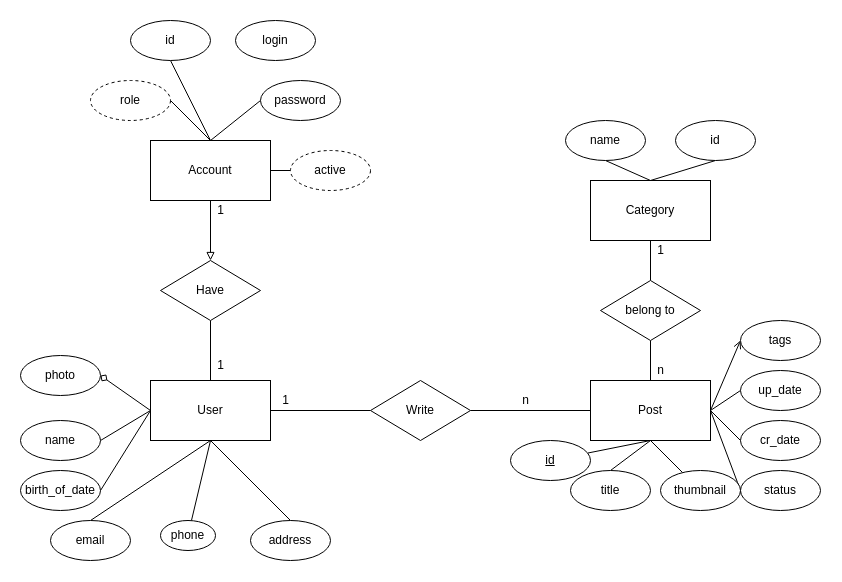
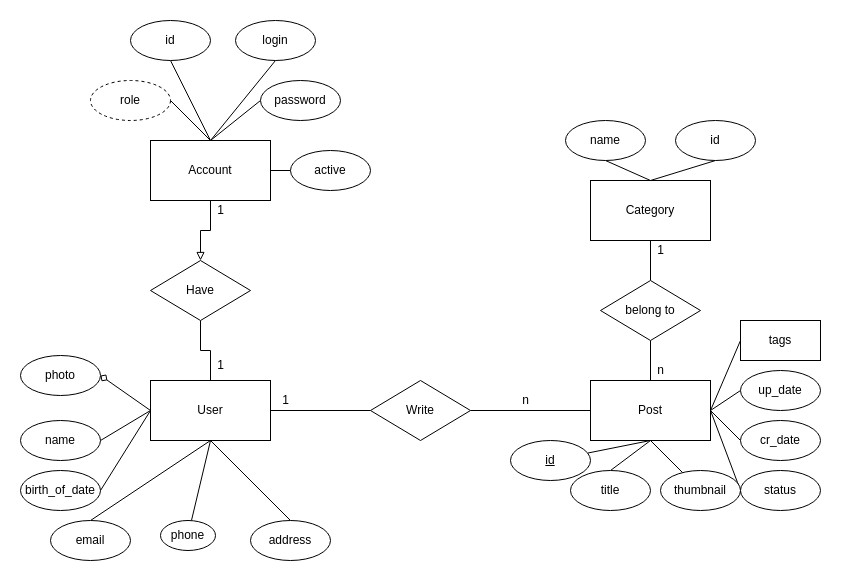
  <mxCell id="0" />
  <mxCell id="1" parent="0" />
  <mxCell id="2" style="edgeStyle=orthogonalEdgeStyle;rounded=0;orthogonalLoop=1;jettySize=auto;html=1;exitX=0.5;exitY=0;exitDx=0;exitDy=0;entryX=0.5;entryY=1;entryDx=0;entryDy=0;endArrow=none;endFill=0;" parent="1" source="10" target="27" edge="1"><mxGeometry relative="1" as="geometry" /></mxCell>
  <mxCell id="3" style="edgeStyle=orthogonalEdgeStyle;rounded=0;orthogonalLoop=1;jettySize=auto;html=1;exitX=1;exitY=0.5;exitDx=0;exitDy=0;entryX=0;entryY=0.5;entryDx=0;entryDy=0;endArrow=none;endFill=0;" parent="1" source="10" target="30" edge="1"><mxGeometry relative="1" as="geometry" /></mxCell>
  <mxCell id="4" style="edgeStyle=none;rounded=0;orthogonalLoop=1;jettySize=auto;html=1;exitX=0;exitY=0.5;exitDx=0;exitDy=0;entryX=1;entryY=0.5;entryDx=0;entryDy=0;endArrow=none;endFill=0;" parent="1" source="10" target="55" edge="1"><mxGeometry relative="1" as="geometry" /></mxCell>
  <mxCell id="5" style="edgeStyle=none;rounded=0;orthogonalLoop=1;jettySize=auto;html=1;exitX=0;exitY=0.5;exitDx=0;exitDy=0;entryX=1;entryY=0.5;entryDx=0;entryDy=0;endArrow=none;endFill=0;" parent="1" source="10" target="53" edge="1"><mxGeometry relative="1" as="geometry" /></mxCell>
  <mxCell id="6" style="edgeStyle=none;rounded=0;orthogonalLoop=1;jettySize=auto;html=1;exitX=0.5;exitY=1;exitDx=0;exitDy=0;entryX=0.5;entryY=0;entryDx=0;entryDy=0;endArrow=none;endFill=0;" parent="1" source="10" target="51" edge="1"><mxGeometry relative="1" as="geometry" /></mxCell>
  <mxCell id="7" style="edgeStyle=none;rounded=0;orthogonalLoop=1;jettySize=auto;html=1;exitX=0.5;exitY=1;exitDx=0;exitDy=0;endArrow=none;endFill=0;" parent="1" source="10" target="52" edge="1"><mxGeometry relative="1" as="geometry" /></mxCell>
  <mxCell id="8" style="edgeStyle=none;rounded=0;orthogonalLoop=1;jettySize=auto;html=1;exitX=0.5;exitY=1;exitDx=0;exitDy=0;entryX=0.5;entryY=0;entryDx=0;entryDy=0;endArrow=none;endFill=0;" parent="1" source="10" target="50" edge="1"><mxGeometry relative="1" as="geometry" /></mxCell>
  <mxCell id="9" style="edgeStyle=none;rounded=0;orthogonalLoop=1;jettySize=auto;html=1;exitX=0;exitY=0.5;exitDx=0;exitDy=0;entryX=1;entryY=0.5;entryDx=0;entryDy=0;endArrow=diamond;endFill=0;" parent="1" source="10" target="60" edge="1"><mxGeometry relative="1" as="geometry" /></mxCell>
  <mxCell id="10" value="User" style="rounded=0;whiteSpace=wrap;html=1;" parent="1" vertex="1"><mxGeometry x="150" y="380" width="120" height="60" as="geometry" /></mxCell>
  <mxCell id="11" style="edgeStyle=orthogonalEdgeStyle;rounded=0;orthogonalLoop=1;jettySize=auto;html=1;exitX=0;exitY=0.5;exitDx=0;exitDy=0;entryX=1;entryY=0.5;entryDx=0;entryDy=0;endArrow=none;endFill=0;" parent="1" source="19" target="30" edge="1"><mxGeometry relative="1" as="geometry" /></mxCell>
- <mxCell id="12" style="edgeStyle=none;rounded=0;orthogonalLoop=1;jettySize=auto;html=1;exitX=1;exitY=0.5;exitDx=0;exitDy=0;entryX=0;entryY=0.5;entryDx=0;entryDy=0;endArrow=open;endFill=0;" parent="1" source="19" target="49" edge="1"><mxGeometry relative="1" as="geometry" /></mxCell>
+ <mxCell id="12" style="edgeStyle=none;rounded=0;orthogonalLoop=1;jettySize=auto;html=1;exitX=1;exitY=0.5;exitDx=0;exitDy=0;entryX=0;entryY=0.5;entryDx=0;entryDy=0;endArrow=none;endFill=0;" parent="1" source="19" target="49" edge="1"><mxGeometry relative="1" as="geometry" /></mxCell>
  <mxCell id="13" style="edgeStyle=none;rounded=0;orthogonalLoop=1;jettySize=auto;html=1;exitX=1;exitY=0.5;exitDx=0;exitDy=0;entryX=0;entryY=0.5;entryDx=0;entryDy=0;endArrow=none;endFill=0;" parent="1" source="19" target="43" edge="1"><mxGeometry relative="1" as="geometry" /></mxCell>
  <mxCell id="14" style="edgeStyle=none;rounded=0;orthogonalLoop=1;jettySize=auto;html=1;exitX=1;exitY=0.5;exitDx=0;exitDy=0;entryX=0;entryY=0.5;entryDx=0;entryDy=0;endArrow=none;endFill=0;" parent="1" source="19" target="44" edge="1"><mxGeometry relative="1" as="geometry" /></mxCell>
  <mxCell id="15" style="edgeStyle=none;rounded=0;orthogonalLoop=1;jettySize=auto;html=1;exitX=1;exitY=0.5;exitDx=0;exitDy=0;entryX=0;entryY=0.5;entryDx=0;entryDy=0;endArrow=none;endFill=0;" parent="1" source="19" target="56" edge="1"><mxGeometry relative="1" as="geometry" /></mxCell>
  <mxCell id="16" style="edgeStyle=none;rounded=0;orthogonalLoop=1;jettySize=auto;html=1;exitX=0.5;exitY=1;exitDx=0;exitDy=0;endArrow=none;endFill=0;" parent="1" source="19" target="58" edge="1"><mxGeometry relative="1" as="geometry" /></mxCell>
  <mxCell id="17" style="edgeStyle=none;rounded=0;orthogonalLoop=1;jettySize=auto;html=1;exitX=0.5;exitY=1;exitDx=0;exitDy=0;entryX=0.5;entryY=0;entryDx=0;entryDy=0;endArrow=none;endFill=0;" parent="1" source="19" target="57" edge="1"><mxGeometry relative="1" as="geometry" /></mxCell>
  <mxCell id="18" style="rounded=0;orthogonalLoop=1;jettySize=auto;html=1;exitX=0.5;exitY=1;exitDx=0;exitDy=0;endArrow=none;endFill=0;" parent="1" source="19" target="59" edge="1"><mxGeometry relative="1" as="geometry" /></mxCell>
  <mxCell id="19" value="Post" style="rounded=0;whiteSpace=wrap;html=1;" parent="1" vertex="1"><mxGeometry x="590" y="380" width="120" height="60" as="geometry" /></mxCell>
  <mxCell id="20" style="edgeStyle=orthogonalEdgeStyle;rounded=0;orthogonalLoop=1;jettySize=auto;html=1;exitX=0.5;exitY=1;exitDx=0;exitDy=0;endArrow=block;endFill=0;" parent="1" source="26" target="27" edge="1"><mxGeometry relative="1" as="geometry" /></mxCell>
  <mxCell id="21" style="edgeStyle=none;rounded=0;orthogonalLoop=1;jettySize=auto;html=1;exitX=0.5;exitY=0;exitDx=0;exitDy=0;entryX=1;entryY=0.5;entryDx=0;entryDy=0;endArrow=none;endFill=0;" parent="1" source="26" target="39" edge="1"><mxGeometry relative="1" as="geometry" /></mxCell>
  <mxCell id="22" style="edgeStyle=none;rounded=0;orthogonalLoop=1;jettySize=auto;html=1;exitX=0.5;exitY=0;exitDx=0;exitDy=0;entryX=0.5;entryY=1;entryDx=0;entryDy=0;endArrow=none;endFill=0;" parent="1" source="26" target="40" edge="1"><mxGeometry relative="1" as="geometry" /></mxCell>
+ <mxCell id="23" style="edgeStyle=none;rounded=0;orthogonalLoop=1;jettySize=auto;html=1;exitX=0.5;exitY=0;exitDx=0;exitDy=0;entryX=0.5;entryY=1;entryDx=0;entryDy=0;endArrow=none;endFill=0;" parent="1" source="26" target="42" edge="1"><mxGeometry relative="1" as="geometry" /></mxCell>
  <mxCell id="24" style="edgeStyle=none;rounded=0;orthogonalLoop=1;jettySize=auto;html=1;exitX=0.5;exitY=0;exitDx=0;exitDy=0;entryX=0;entryY=0.5;entryDx=0;entryDy=0;endArrow=none;endFill=0;" parent="1" source="26" target="41" edge="1"><mxGeometry relative="1" as="geometry" /></mxCell>
  <mxCell id="25" style="edgeStyle=none;rounded=0;orthogonalLoop=1;jettySize=auto;html=1;exitX=1;exitY=0.5;exitDx=0;exitDy=0;entryX=0;entryY=0.5;entryDx=0;entryDy=0;endArrow=none;endFill=0;" parent="1" source="26" target="54" edge="1"><mxGeometry relative="1" as="geometry" /></mxCell>
  <mxCell id="26" value="Account" style="rounded=0;whiteSpace=wrap;html=1;" parent="1" vertex="1"><mxGeometry x="150" y="140" width="120" height="60" as="geometry" /></mxCell>
- <mxCell id="27" value="Have" style="rhombus;whiteSpace=wrap;html=1;" parent="1" vertex="1"><mxGeometry x="160" y="260" width="100" height="60" as="geometry" /></mxCell>
+ <mxCell id="27" value="Have" style="rhombus;whiteSpace=wrap;html=1;" parent="1" vertex="1"><mxGeometry x="150" y="260" width="100" height="60" as="geometry" /></mxCell>
  <mxCell id="28" value="1" style="text;html=1;align=center;verticalAlign=middle;resizable=0;points=[];autosize=1;strokeColor=none;fillColor=none;" parent="1" vertex="1"><mxGeometry x="205" y="195" width="30" height="30" as="geometry" /></mxCell>
  <mxCell id="29" value="1" style="text;html=1;align=center;verticalAlign=middle;resizable=0;points=[];autosize=1;strokeColor=none;fillColor=none;" parent="1" vertex="1"><mxGeometry x="205" y="350" width="30" height="30" as="geometry" /></mxCell>
  <mxCell id="30" value="Write" style="rhombus;whiteSpace=wrap;html=1;" parent="1" vertex="1"><mxGeometry x="370" y="380" width="100" height="60" as="geometry" /></mxCell>
  <mxCell id="31" value="1" style="text;html=1;align=center;verticalAlign=middle;resizable=0;points=[];autosize=1;strokeColor=none;fillColor=none;" parent="1" vertex="1"><mxGeometry x="270" y="385" width="30" height="30" as="geometry" /></mxCell>
  <mxCell id="32" value="n" style="text;html=1;align=center;verticalAlign=middle;resizable=0;points=[];autosize=1;strokeColor=none;fillColor=none;" parent="1" vertex="1"><mxGeometry x="510" y="385" width="30" height="30" as="geometry" /></mxCell>
  <mxCell id="33" style="edgeStyle=orthogonalEdgeStyle;rounded=0;orthogonalLoop=1;jettySize=auto;html=1;exitX=0.5;exitY=1;exitDx=0;exitDy=0;endArrow=none;endFill=0;" parent="1" source="34" target="36" edge="1"><mxGeometry relative="1" as="geometry" /></mxCell>
  <mxCell id="34" value="Category" style="rounded=0;whiteSpace=wrap;html=1;" parent="1" vertex="1"><mxGeometry x="590" y="180" width="120" height="60" as="geometry" /></mxCell>
  <mxCell id="35" style="edgeStyle=orthogonalEdgeStyle;rounded=0;orthogonalLoop=1;jettySize=auto;html=1;exitX=0.5;exitY=1;exitDx=0;exitDy=0;endArrow=none;endFill=0;" parent="1" source="36" target="19" edge="1"><mxGeometry relative="1" as="geometry" /></mxCell>
  <mxCell id="36" value="belong to" style="rhombus;whiteSpace=wrap;html=1;" parent="1" vertex="1"><mxGeometry x="600" y="280" width="100" height="60" as="geometry" /></mxCell>
  <mxCell id="37" value="n" style="text;html=1;align=center;verticalAlign=middle;resizable=0;points=[];autosize=1;strokeColor=none;fillColor=none;" parent="1" vertex="1"><mxGeometry x="645" y="355" width="30" height="30" as="geometry" /></mxCell>
  <mxCell id="38" value="1" style="text;html=1;align=center;verticalAlign=middle;resizable=0;points=[];autosize=1;strokeColor=none;fillColor=none;" parent="1" vertex="1"><mxGeometry x="645" y="235" width="30" height="30" as="geometry" /></mxCell>
  <mxCell id="39" value="role" style="ellipse;whiteSpace=wrap;html=1;dashed=1;" parent="1" vertex="1"><mxGeometry x="90" y="80" width="80" height="40" as="geometry" /></mxCell>
  <mxCell id="40" value="id" style="ellipse;whiteSpace=wrap;html=1;" parent="1" vertex="1"><mxGeometry x="130" y="20" width="80" height="40" as="geometry" /></mxCell>
  <mxCell id="41" value="password" style="ellipse;whiteSpace=wrap;html=1;" parent="1" vertex="1"><mxGeometry x="260" y="80" width="80" height="40" as="geometry" /></mxCell>
  <mxCell id="42" value="login" style="ellipse;whiteSpace=wrap;html=1;" parent="1" vertex="1"><mxGeometry x="235" y="20" width="80" height="40" as="geometry" /></mxCell>
  <mxCell id="43" value="up_date" style="ellipse;whiteSpace=wrap;html=1;" parent="1" vertex="1"><mxGeometry x="740" y="370" width="80" height="40" as="geometry" /></mxCell>
  <mxCell id="44" value="cr_date" style="ellipse;whiteSpace=wrap;html=1;" parent="1" vertex="1"><mxGeometry x="740" y="420" width="80" height="40" as="geometry" /></mxCell>
  <mxCell id="45" style="edgeStyle=none;rounded=0;orthogonalLoop=1;jettySize=auto;html=1;exitX=0.5;exitY=1;exitDx=0;exitDy=0;entryX=0.5;entryY=0;entryDx=0;entryDy=0;endArrow=none;endFill=0;" parent="1" source="46" target="34" edge="1"><mxGeometry relative="1" as="geometry" /></mxCell>
  <mxCell id="46" value="name" style="ellipse;whiteSpace=wrap;html=1;" parent="1" vertex="1"><mxGeometry x="565" width="80" height="40" as="geometry" y="120" /></mxCell>
  <mxCell id="47" style="edgeStyle=none;rounded=0;orthogonalLoop=1;jettySize=auto;html=1;exitX=0.5;exitY=1;exitDx=0;exitDy=0;entryX=0.5;entryY=0;entryDx=0;entryDy=0;endArrow=none;endFill=0;" parent="1" source="48" target="34" edge="1"><mxGeometry relative="1" as="geometry" /></mxCell>
  <mxCell id="48" value="id" style="ellipse;whiteSpace=wrap;html=1;" parent="1" vertex="1"><mxGeometry x="675" width="80" height="40" as="geometry" y="120" /></mxCell>
- <mxCell id="49" value="tags" style="ellipse;whiteSpace=wrap;html=1;" parent="1" vertex="1"><mxGeometry x="740" y="320" width="80" height="40" as="geometry" /></mxCell>
+ <mxCell id="49" value="tags" style="whiteSpace=wrap;html=1;rounded=0;" parent="1" vertex="1"><mxGeometry x="740" y="320" width="80" height="40" as="geometry" /></mxCell>
  <mxCell id="50" value="address" style="ellipse;whiteSpace=wrap;html=1;" parent="1" vertex="1"><mxGeometry x="250" y="520" width="80" height="40" as="geometry" /></mxCell>
  <mxCell id="51" value="email" style="ellipse;whiteSpace=wrap;html=1;" parent="1" vertex="1"><mxGeometry x="50" y="520" width="80" height="40" as="geometry" /></mxCell>
  <mxCell id="52" value="phone" style="ellipse;whiteSpace=wrap;html=1;" parent="1" vertex="1"><mxGeometry x="160" y="520" width="55" height="30" as="geometry" /></mxCell>
  <mxCell id="53" value="birth_of_date" style="ellipse;whiteSpace=wrap;html=1;" parent="1" vertex="1"><mxGeometry x="20" y="470" width="80" height="40" as="geometry" /></mxCell>
- <mxCell id="54" value="active" style="ellipse;whiteSpace=wrap;html=1;dashed=1;" parent="1" vertex="1"><mxGeometry x="290" y="150" width="80" height="40" as="geometry" /></mxCell>
+ <mxCell id="54" value="active" style="ellipse;whiteSpace=wrap;html=1;" parent="1" vertex="1"><mxGeometry x="290" y="150" width="80" height="40" as="geometry" /></mxCell>
  <mxCell id="55" value="name" style="ellipse;whiteSpace=wrap;html=1;" parent="1" vertex="1"><mxGeometry x="20" y="420" width="80" height="40" as="geometry" /></mxCell>
  <mxCell id="56" value="status" style="ellipse;whiteSpace=wrap;html=1;" parent="1" vertex="1"><mxGeometry x="740" y="470" width="80" height="40" as="geometry" /></mxCell>
  <mxCell id="57" value="title" style="ellipse;whiteSpace=wrap;html=1;" parent="1" vertex="1"><mxGeometry x="570" y="470" width="80" height="40" as="geometry" /></mxCell>
  <mxCell id="58" value="id" style="ellipse;whiteSpace=wrap;html=1;fontStyle=4" parent="1" vertex="1"><mxGeometry x="510" y="440" width="80" height="40" as="geometry" /></mxCell>
  <mxCell id="59" value="thumbnail" style="ellipse;whiteSpace=wrap;html=1;" parent="1" vertex="1"><mxGeometry x="660" y="470" width="80" height="40" as="geometry" /></mxCell>
  <mxCell id="60" value="photo" style="ellipse;whiteSpace=wrap;html=1;" parent="1" vertex="1"><mxGeometry x="20" y="355" width="80" height="40" as="geometry" /></mxCell>
